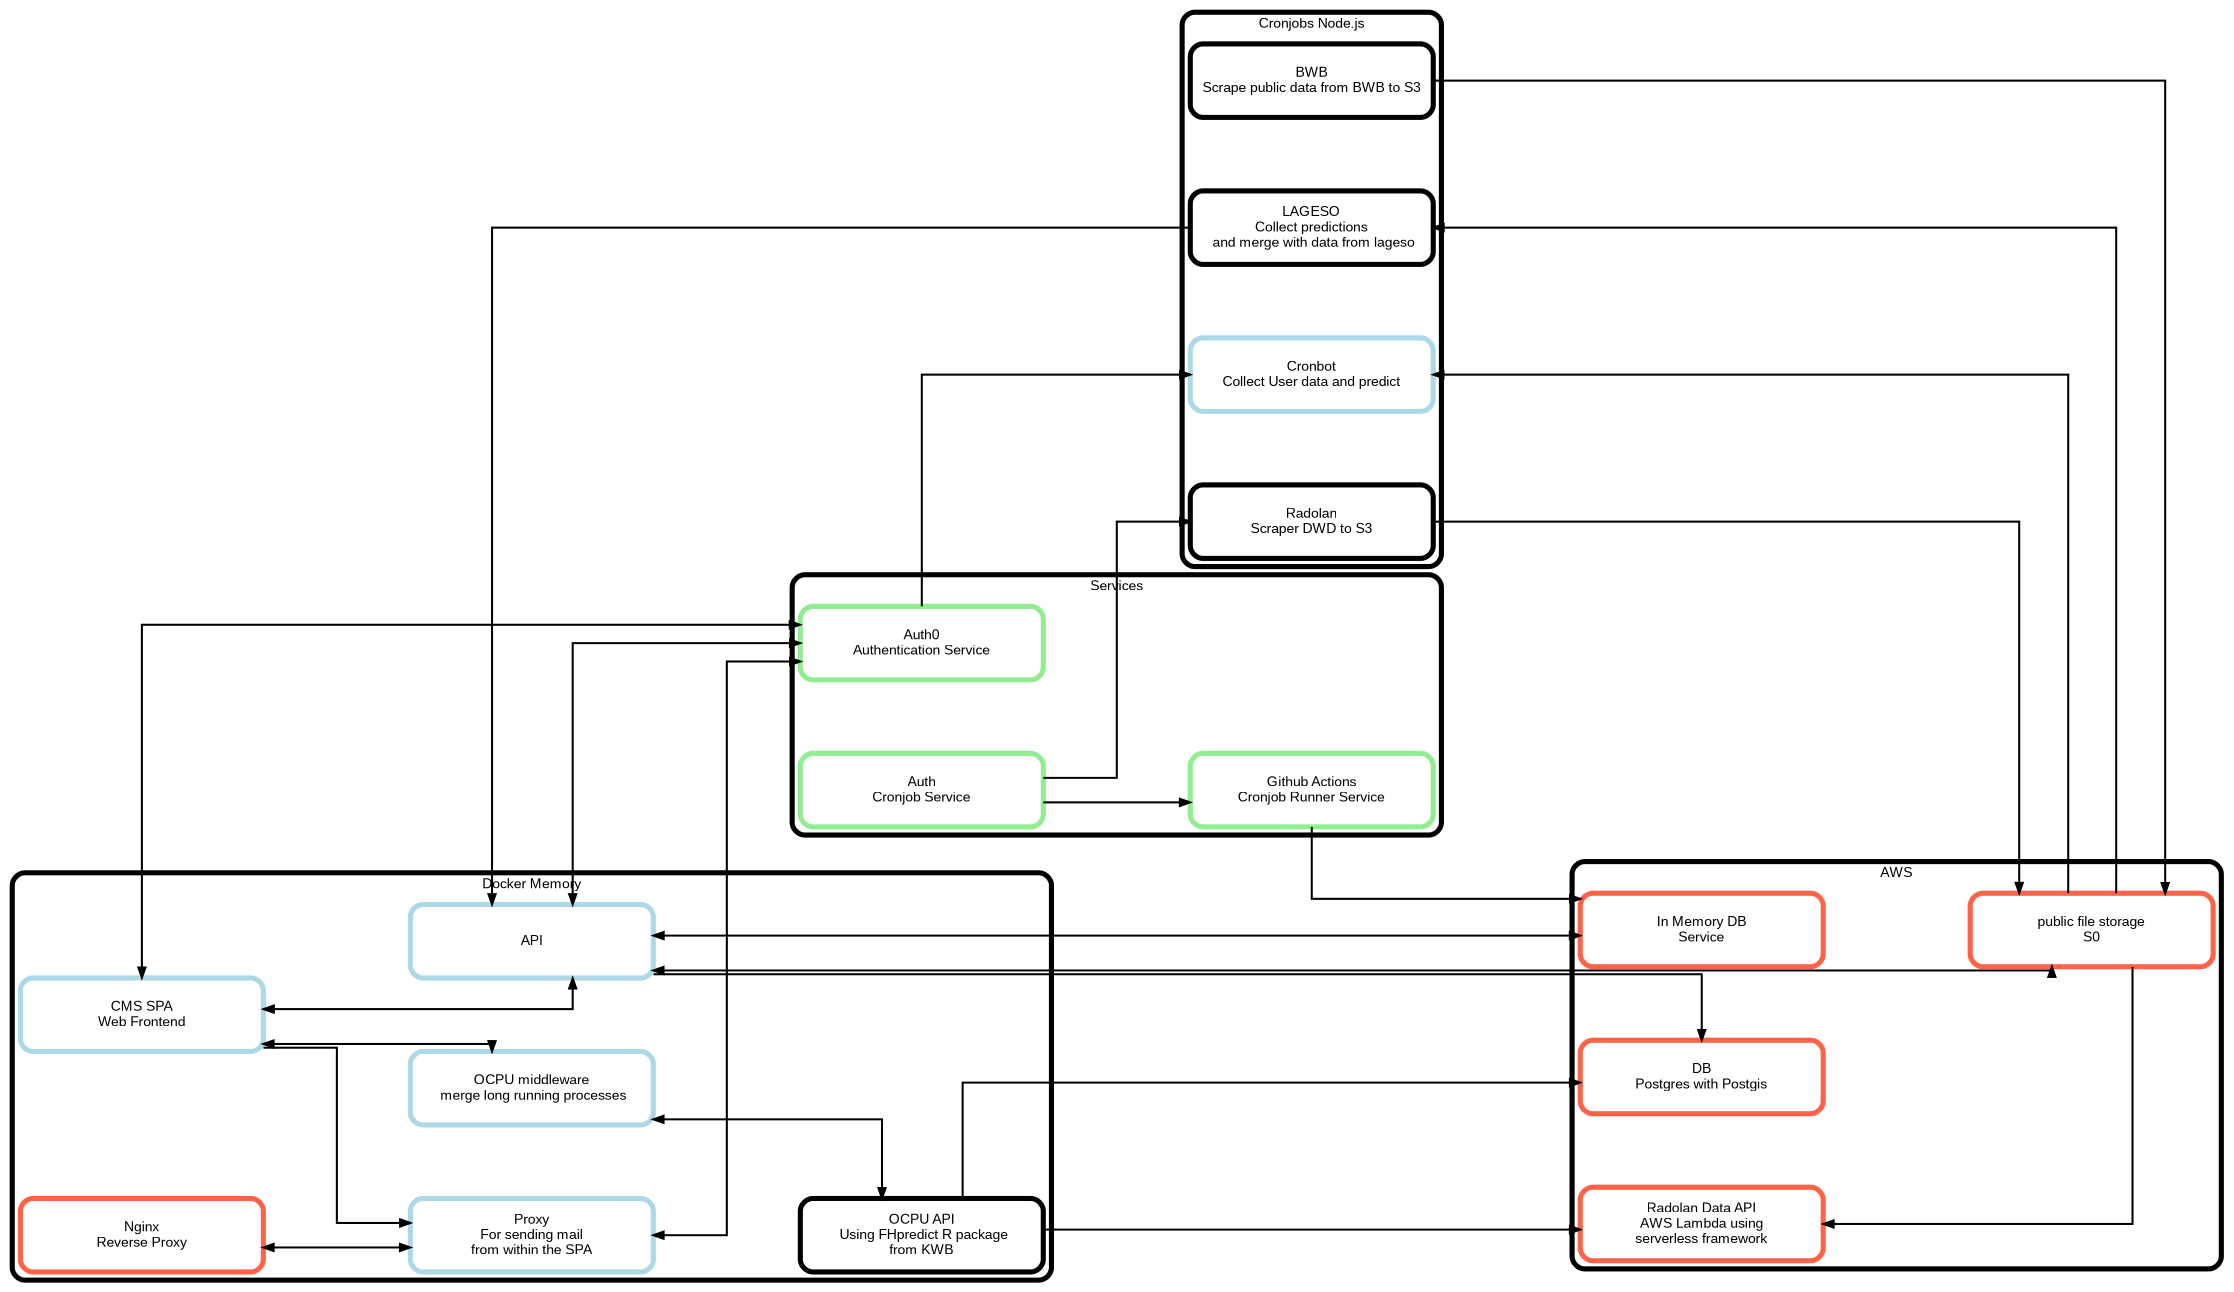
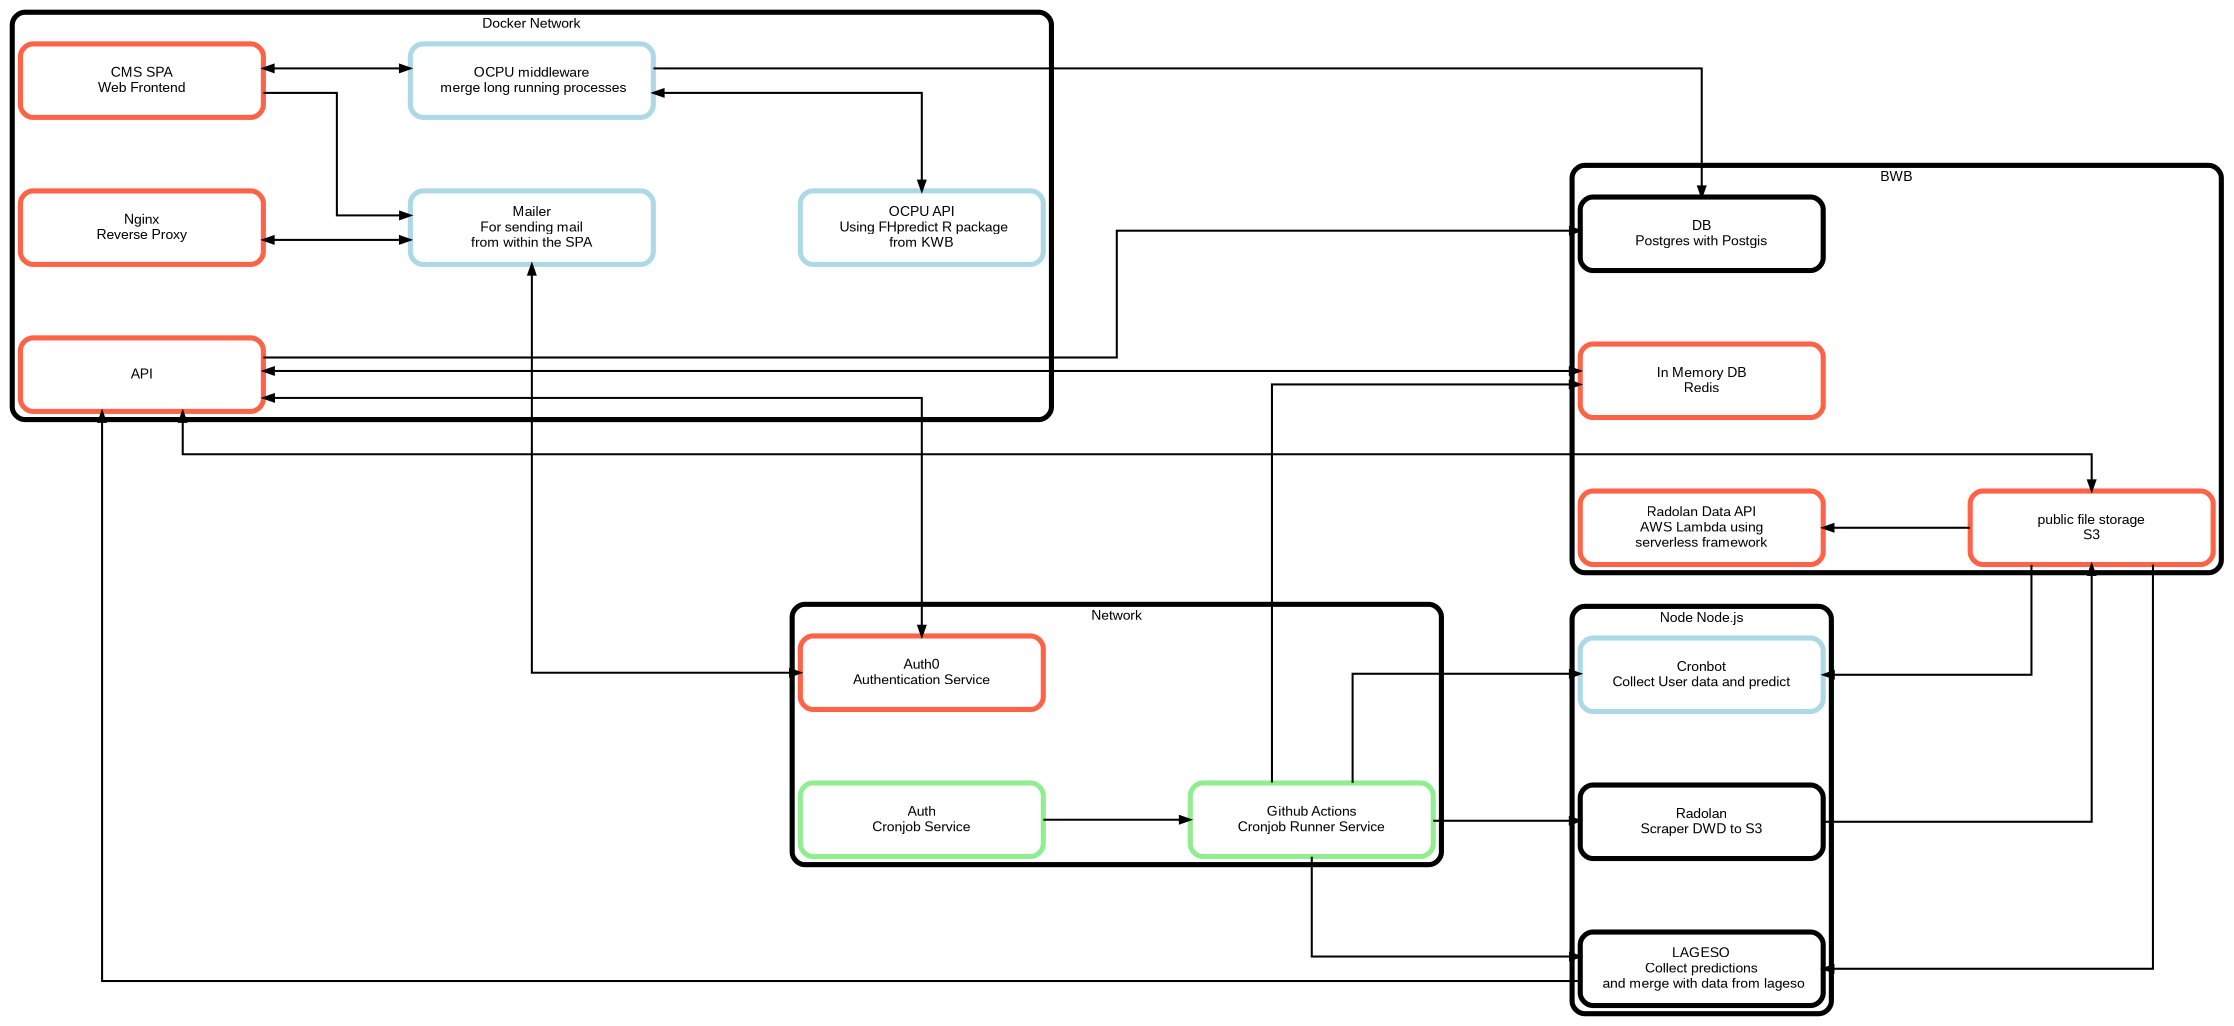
  digraph {
    fontname=Arial
    fontsize=14
    nodesep=1
    penwidth=5
    rankdir=LR
    ranksep=2
    splines=ortho
    style=rounded
    node [color=lightblue fixedsize=true fontname=Arial fontsize=14 penwidth=5 shape=box style=rounded]
    edge [color=black penwidth=2 shape=none style=filled weight=3]
-   n1 [height=1 label="CMS SPA\nWeb Frontend" width=3.3]
+   n1 [color=tomato height=1 label="CMS SPA\nWeb Frontend" width=3.3]
    n2 [color=tomato height=1 label="Nginx\nReverse Proxy" rank=max width=3.3]
-   n3 [color=black height=1 label="OCPU API\n Using FHpredict R package\nfrom KWB" width=3.3]
-   n4 [height=1 label=API width=3.3]
-   n5 [height=1 label="Proxy\nFor sending mail\nfrom within the SPA" width=3.3]
+   n3 [height=1 label="OCPU API\n Using FHpredict R package\nfrom KWB" width=3.3]
+   n4 [color=tomato height=1 label=API width=3.3]
+   n5 [height=1 label="Mailer\nFor sending mail\nfrom within the SPA" width=3.3]
    n6 [height=1 label="OCPU middleware\n merge long running processes" width=3.3]
-   n7 [color="#90ee90" height=1 label="Auth0\nAuthentication Service" width=3.3]
+   n7 [color=tomato height=1 label="Auth0\nAuthentication Service" width=3.3]
    n8 [color="#90ee90" height=1 label="Auth\nCronjob Service" width=3.3]
    n9 [color="#90ee90" height=1 label="Github Actions\nCronjob Runner Service" width=3.3]
-   n10 [color=tomato height=1 label="DB\nPostgres with Postgis" width=3.3]
-   n11 [color=tomato height=1 label="In Memory DB\nService" width=3.3]
-   n12 [color=tomato height=1 label="public file storage\nS0" width=3.3]
+   n10 [color=black height=1 label="DB\nPostgres with Postgis" width=3.3]
+   n11 [color=tomato height=1 label="In Memory DB\nRedis" width=3.3]
+   n12 [color=tomato height=1 label="public file storage\nS3" width=3.3]
    n13 [color=tomato height=1 label="Radolan Data API\nAWS Lambda using\nserverless framework" width=3.3]
    n14 [height=1 label="Cronbot\nCollect User data and predict" rank=min width=3.3]
    n15 [height=1 label="Radolan\nScraper DWD to S3" width=3.3 color=""]
    n16 [height=1 label="LAGESO\nCollect predictions\n and merge with data from lageso" width=3.3 color=""]
-   n17 [height=1 label="BWB\nScrape public data from BWB to S3" width=3.3 color=""]
    subgraph cluster_1 {
-     label="Docker Memory"
+     label="Docker Network"
      n1
      n2
      n3
      n4
      n5
      n6
    }
    subgraph cluster_2 {
-     label=Services
+     label=Network
      n7
      n8
      n9
    }
    subgraph cluster_3 {
-     label=AWS
+     label=BWB
      rank=max
      n10
      n11
      n12
      n13
    }
    subgraph cluster_4 {
-     label="Cronjobs Node.js"
+     label="Node Node.js"
      rankdir=TB
      n14
      n15
      n16
-     n17
    }
-   n1 -> n4 [dir=both]
    n1 -> n5
    n1 -> n6 [dir=both]
-   n1 -> n7 [dir=both]
    n2 -> n5 [dir=both]
-   n3 -> n10 [arrowhead=normal]
-   n3 -> n13 [weight=1]
+   n6 -> n10 [arrowhead=normal]
    n4 -> n7 [dir=both]
    n4 -> n10
    n4 -> n11 [dir=both]
    n4 -> n12 [dir=both]
    n5 -> n7 [dir=both]
    n6 -> n3 [dir=both]
    n8 -> n9
    n9 -> n11
-   n7 -> n14
-   n8 -> n15
+   n9 -> n14
+   n9 -> n15
+   n9 -> n16
    n12 -> n16 [weight=1]
    n13 -> n12 [arrowtail=normal dir=back weight=1]
    n14 -> n12 [arrowtail=normal dir=back weight=1]
    n15 -> n12 [weight=1]
    n16 -> n4 [weight=1]
-   n17 -> n12 [weight=1]
  }
